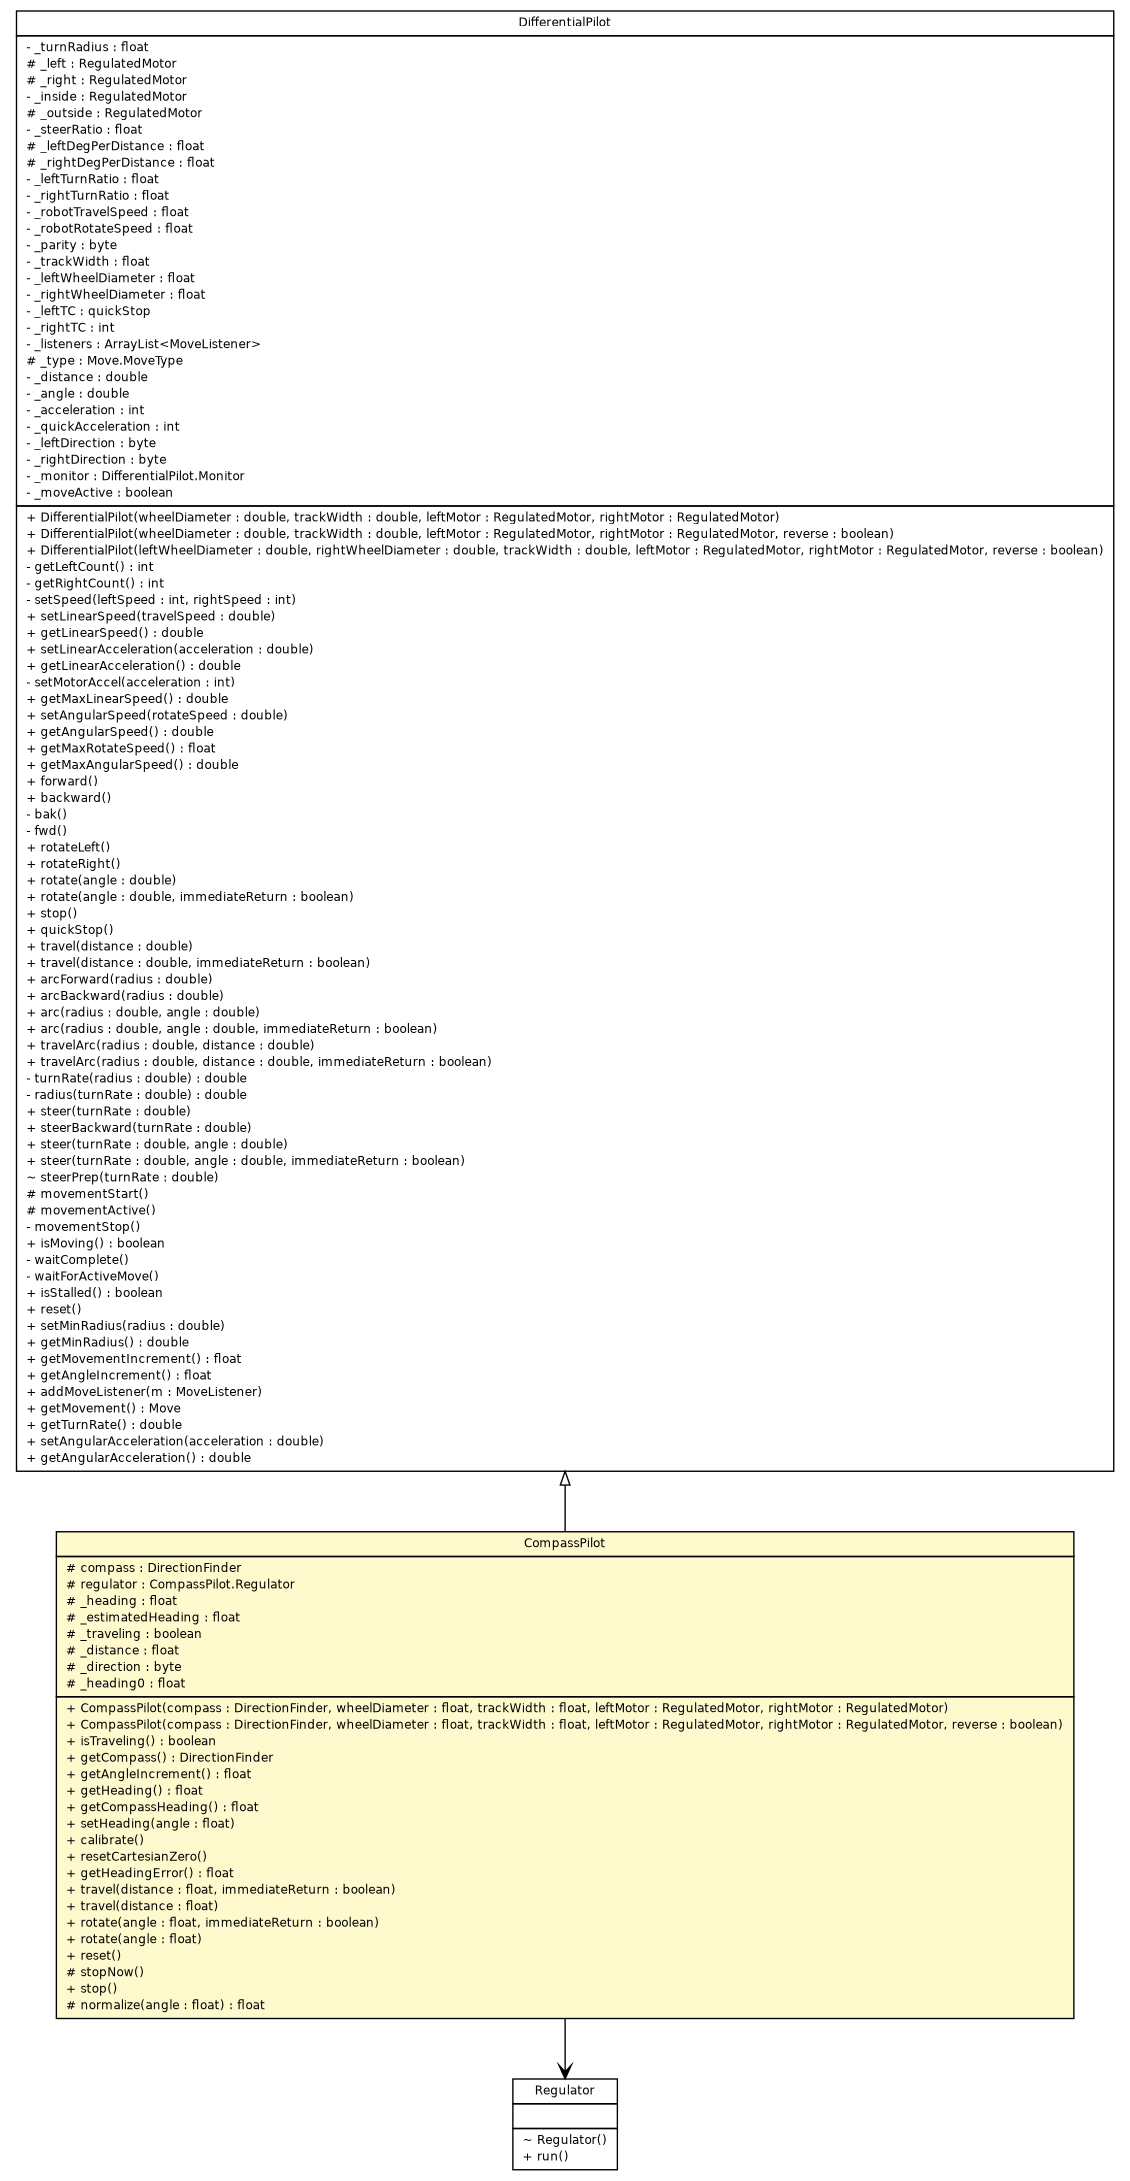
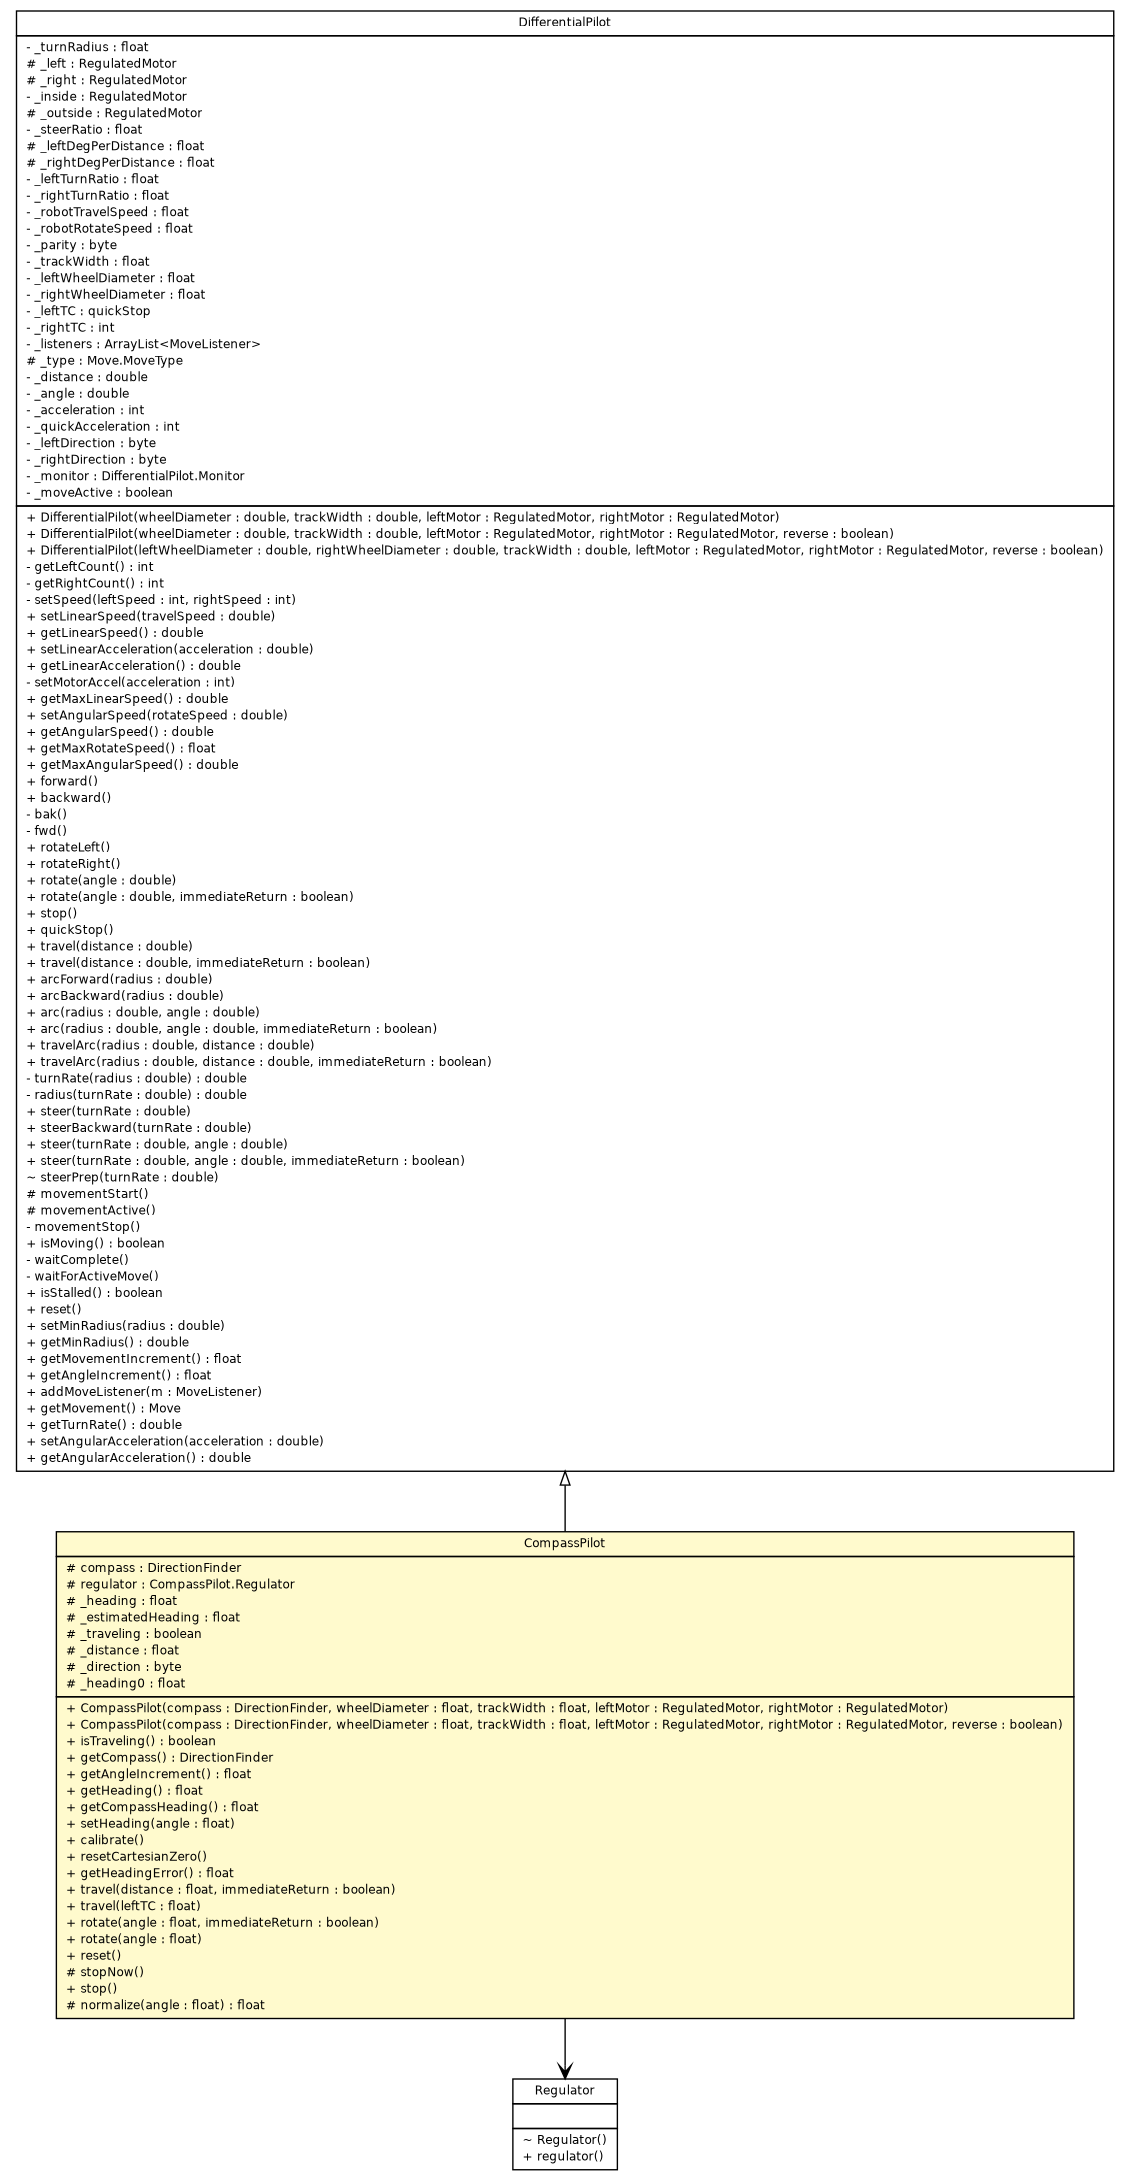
  digraph {
    nodesep=0.25
    ranksep=0.5
    node [fontcolor=black fontname=Helvetica fontsize=9.0 shape=plaintext]
    edge [fontname=Helvetica headport=p labelfontname=Helvetica labelfontsize=10 tailport=p]
-   n1 [label=<<table title="lejos.robotics.navigation.CompassPilot" border="0" cellborder="1" cellspacing="0" cellpadding="2" port="p" bgcolor="lemonChiffon" href="./CompassPilot.html"> 		<tr><td><table border="0" cellspacing="0" cellpadding="1"> <tr><td align="center" balign="center"> CompassPilot </td></tr> 		</table></td></tr> 		<tr><td><table border="0" cellspacing="0" cellpadding="1"> <tr><td align="left" balign="left"> # compass : DirectionFinder </td></tr> <tr><td align="left" balign="left"> # regulator : CompassPilot.Regulator </td></tr> <tr><td align="left" balign="left"> # _heading : float </td></tr> <tr><td align="left" balign="left"> # _estimatedHeading : float </td></tr> <tr><td align="left" balign="left"> # _traveling : boolean </td></tr> <tr><td align="left" balign="left"> # _distance : float </td></tr> <tr><td align="left" balign="left"> # _direction : byte </td></tr> <tr><td align="left" balign="left"> # _heading0 : float </td></tr> 		</table></td></tr> 		<tr><td><table border="0" cellspacing="0" cellpadding="1"> <tr><td align="left" balign="left"> + CompassPilot(compass : DirectionFinder, wheelDiameter : float, trackWidth : float, leftMotor : RegulatedMotor, rightMotor : RegulatedMotor) </td></tr> <tr><td align="left" balign="left"> + CompassPilot(compass : DirectionFinder, wheelDiameter : float, trackWidth : float, leftMotor : RegulatedMotor, rightMotor : RegulatedMotor, reverse : boolean) </td></tr> <tr><td align="left" balign="left"> + isTraveling() : boolean </td></tr> <tr><td align="left" balign="left"> + getCompass() : DirectionFinder </td></tr> <tr><td align="left" balign="left"> + getAngleIncrement() : float </td></tr> <tr><td align="left" balign="left"> + getHeading() : float </td></tr> <tr><td align="left" balign="left"> + getCompassHeading() : float </td></tr> <tr><td align="left" balign="left"> + setHeading(angle : float) </td></tr> <tr><td align="left" balign="left"> + calibrate() </td></tr> <tr><td align="left" balign="left"> + resetCartesianZero() </td></tr> <tr><td align="left" balign="left"> + getHeadingError() : float </td></tr> <tr><td align="left" balign="left"> + travel(distance : float, immediateReturn : boolean) </td></tr> <tr><td align="left" balign="left"> + travel(distance : float) </td></tr> <tr><td align="left" balign="left"> + rotate(angle : float, immediateReturn : boolean) </td></tr> <tr><td align="left" balign="left"> + rotate(angle : float) </td></tr> <tr><td align="left" balign="left"> + reset() </td></tr> <tr><td align="left" balign="left"> # stopNow() </td></tr> <tr><td align="left" balign="left"> + stop() </td></tr> <tr><td align="left" balign="left"> # normalize(angle : float) : float </td></tr> 		</table></td></tr> 		</table>>]
-   n2 [label=<<table title="lejos.robotics.navigation.CompassPilot.Regulator" border="0" cellborder="1" cellspacing="0" cellpadding="2" port="p" href="./CompassPilot.Regulator.html"> 		<tr><td><table border="0" cellspacing="0" cellpadding="1"> <tr><td align="center" balign="center"> Regulator </td></tr> 		</table></td></tr> 		<tr><td><table border="0" cellspacing="0" cellpadding="1"> <tr><td align="left" balign="left">  </td></tr> 		</table></td></tr> 		<tr><td><table border="0" cellspacing="0" cellpadding="1"> <tr><td align="left" balign="left"> ~ Regulator() </td></tr> <tr><td align="left" balign="left"> + run() </td></tr> 		</table></td></tr> 		</table>>]
+   n1 [label=<<table title="lejos.robotics.navigation.CompassPilot" border="0" cellborder="1" cellspacing="0" cellpadding="2" port="p" bgcolor="lemonChiffon" href="./CompassPilot.html"> 		<tr><td><table border="0" cellspacing="0" cellpadding="1"> <tr><td align="center" balign="center"> CompassPilot </td></tr> 		</table></td></tr> 		<tr><td><table border="0" cellspacing="0" cellpadding="1"> <tr><td align="left" balign="left"> # compass : DirectionFinder </td></tr> <tr><td align="left" balign="left"> # regulator : CompassPilot.Regulator </td></tr> <tr><td align="left" balign="left"> # _heading : float </td></tr> <tr><td align="left" balign="left"> # _estimatedHeading : float </td></tr> <tr><td align="left" balign="left"> # _traveling : boolean </td></tr> <tr><td align="left" balign="left"> # _distance : float </td></tr> <tr><td align="left" balign="left"> # _direction : byte </td></tr> <tr><td align="left" balign="left"> # _heading0 : float </td></tr> 		</table></td></tr> 		<tr><td><table border="0" cellspacing="0" cellpadding="1"> <tr><td align="left" balign="left"> + CompassPilot(compass : DirectionFinder, wheelDiameter : float, trackWidth : float, leftMotor : RegulatedMotor, rightMotor : RegulatedMotor) </td></tr> <tr><td align="left" balign="left"> + CompassPilot(compass : DirectionFinder, wheelDiameter : float, trackWidth : float, leftMotor : RegulatedMotor, rightMotor : RegulatedMotor, reverse : boolean) </td></tr> <tr><td align="left" balign="left"> + isTraveling() : boolean </td></tr> <tr><td align="left" balign="left"> + getCompass() : DirectionFinder </td></tr> <tr><td align="left" balign="left"> + getAngleIncrement() : float </td></tr> <tr><td align="left" balign="left"> + getHeading() : float </td></tr> <tr><td align="left" balign="left"> + getCompassHeading() : float </td></tr> <tr><td align="left" balign="left"> + setHeading(angle : float) </td></tr> <tr><td align="left" balign="left"> + calibrate() </td></tr> <tr><td align="left" balign="left"> + resetCartesianZero() </td></tr> <tr><td align="left" balign="left"> + getHeadingError() : float </td></tr> <tr><td align="left" balign="left"> + travel(distance : float, immediateReturn : boolean) </td></tr> <tr><td align="left" balign="left"> + travel(leftTC : float) </td></tr> <tr><td align="left" balign="left"> + rotate(angle : float, immediateReturn : boolean) </td></tr> <tr><td align="left" balign="left"> + rotate(angle : float) </td></tr> <tr><td align="left" balign="left"> + reset() </td></tr> <tr><td align="left" balign="left"> # stopNow() </td></tr> <tr><td align="left" balign="left"> + stop() </td></tr> <tr><td align="left" balign="left"> # normalize(angle : float) : float </td></tr> 		</table></td></tr> 		</table>>]
+   n2 [label=<<table title="lejos.robotics.navigation.CompassPilot.Regulator" border="0" cellborder="1" cellspacing="0" cellpadding="2" port="p" href="./CompassPilot.Regulator.html"> 		<tr><td><table border="0" cellspacing="0" cellpadding="1"> <tr><td align="center" balign="center"> Regulator </td></tr> 		</table></td></tr> 		<tr><td><table border="0" cellspacing="0" cellpadding="1"> <tr><td align="left" balign="left">  </td></tr> 		</table></td></tr> 		<tr><td><table border="0" cellspacing="0" cellpadding="1"> <tr><td align="left" balign="left"> ~ Regulator() </td></tr> <tr><td align="left" balign="left"> + regulator() </td></tr> 		</table></td></tr> 		</table>>]
    n3 [label=<<table title="lejos.robotics.navigation.DifferentialPilot" border="0" cellborder="1" cellspacing="0" cellpadding="2" port="p" href="./DifferentialPilot.html"> 		<tr><td><table border="0" cellspacing="0" cellpadding="1"> <tr><td align="center" balign="center"> DifferentialPilot </td></tr> 		</table></td></tr> 		<tr><td><table border="0" cellspacing="0" cellpadding="1"> <tr><td align="left" balign="left"> - _turnRadius : float </td></tr> <tr><td align="left" balign="left"> # _left : RegulatedMotor </td></tr> <tr><td align="left" balign="left"> # _right : RegulatedMotor </td></tr> <tr><td align="left" balign="left"> - _inside : RegulatedMotor </td></tr> <tr><td align="left" balign="left"> # _outside : RegulatedMotor </td></tr> <tr><td align="left" balign="left"> - _steerRatio : float </td></tr> <tr><td align="left" balign="left"> # _leftDegPerDistance : float </td></tr> <tr><td align="left" balign="left"> # _rightDegPerDistance : float </td></tr> <tr><td align="left" balign="left"> - _leftTurnRatio : float </td></tr> <tr><td align="left" balign="left"> - _rightTurnRatio : float </td></tr> <tr><td align="left" balign="left"> - _robotTravelSpeed : float </td></tr> <tr><td align="left" balign="left"> - _robotRotateSpeed : float </td></tr> <tr><td align="left" balign="left"> - _parity : byte </td></tr> <tr><td align="left" balign="left"> - _trackWidth : float </td></tr> <tr><td align="left" balign="left"> - _leftWheelDiameter : float </td></tr> <tr><td align="left" balign="left"> - _rightWheelDiameter : float </td></tr> <tr><td align="left" balign="left"> - _leftTC : quickStop </td></tr> <tr><td align="left" balign="left"> - _rightTC : int </td></tr> <tr><td align="left" balign="left"> - _listeners : ArrayList&lt;MoveListener&gt; </td></tr> <tr><td align="left" balign="left"> # _type : Move.MoveType </td></tr> <tr><td align="left" balign="left"> - _distance : double </td></tr> <tr><td align="left" balign="left"> - _angle : double </td></tr> <tr><td align="left" balign="left"> - _acceleration : int </td></tr> <tr><td align="left" balign="left"> - _quickAcceleration : int </td></tr> <tr><td align="left" balign="left"> - _leftDirection : byte </td></tr> <tr><td align="left" balign="left"> - _rightDirection : byte </td></tr> <tr><td align="left" balign="left"> - _monitor : DifferentialPilot.Monitor </td></tr> <tr><td align="left" balign="left"> - _moveActive : boolean </td></tr> 		</table></td></tr> 		<tr><td><table border="0" cellspacing="0" cellpadding="1"> <tr><td align="left" balign="left"> + DifferentialPilot(wheelDiameter : double, trackWidth : double, leftMotor : RegulatedMotor, rightMotor : RegulatedMotor) </td></tr> <tr><td align="left" balign="left"> + DifferentialPilot(wheelDiameter : double, trackWidth : double, leftMotor : RegulatedMotor, rightMotor : RegulatedMotor, reverse : boolean) </td></tr> <tr><td align="left" balign="left"> + DifferentialPilot(leftWheelDiameter : double, rightWheelDiameter : double, trackWidth : double, leftMotor : RegulatedMotor, rightMotor : RegulatedMotor, reverse : boolean) </td></tr> <tr><td align="left" balign="left"> - getLeftCount() : int </td></tr> <tr><td align="left" balign="left"> - getRightCount() : int </td></tr> <tr><td align="left" balign="left"> - setSpeed(leftSpeed : int, rightSpeed : int) </td></tr> <tr><td align="left" balign="left"> + setLinearSpeed(travelSpeed : double) </td></tr> <tr><td align="left" balign="left"> + getLinearSpeed() : double </td></tr> <tr><td align="left" balign="left"> + setLinearAcceleration(acceleration : double) </td></tr> <tr><td align="left" balign="left"> + getLinearAcceleration() : double </td></tr> <tr><td align="left" balign="left"> - setMotorAccel(acceleration : int) </td></tr> <tr><td align="left" balign="left"> + getMaxLinearSpeed() : double </td></tr> <tr><td align="left" balign="left"> + setAngularSpeed(rotateSpeed : double) </td></tr> <tr><td align="left" balign="left"> + getAngularSpeed() : double </td></tr> <tr><td align="left" balign="left"> + getMaxRotateSpeed() : float </td></tr> <tr><td align="left" balign="left"> + getMaxAngularSpeed() : double </td></tr> <tr><td align="left" balign="left"> + forward() </td></tr> <tr><td align="left" balign="left"> + backward() </td></tr> <tr><td align="left" balign="left"> - bak() </td></tr> <tr><td align="left" balign="left"> - fwd() </td></tr> <tr><td align="left" balign="left"> + rotateLeft() </td></tr> <tr><td align="left" balign="left"> + rotateRight() </td></tr> <tr><td align="left" balign="left"> + rotate(angle : double) </td></tr> <tr><td align="left" balign="left"> + rotate(angle : double, immediateReturn : boolean) </td></tr> <tr><td align="left" balign="left"> + stop() </td></tr> <tr><td align="left" balign="left"> + quickStop() </td></tr> <tr><td align="left" balign="left"> + travel(distance : double) </td></tr> <tr><td align="left" balign="left"> + travel(distance : double, immediateReturn : boolean) </td></tr> <tr><td align="left" balign="left"> + arcForward(radius : double) </td></tr> <tr><td align="left" balign="left"> + arcBackward(radius : double) </td></tr> <tr><td align="left" balign="left"> + arc(radius : double, angle : double) </td></tr> <tr><td align="left" balign="left"> + arc(radius : double, angle : double, immediateReturn : boolean) </td></tr> <tr><td align="left" balign="left"> + travelArc(radius : double, distance : double) </td></tr> <tr><td align="left" balign="left"> + travelArc(radius : double, distance : double, immediateReturn : boolean) </td></tr> <tr><td align="left" balign="left"> - turnRate(radius : double) : double </td></tr> <tr><td align="left" balign="left"> - radius(turnRate : double) : double </td></tr> <tr><td align="left" balign="left"> + steer(turnRate : double) </td></tr> <tr><td align="left" balign="left"> + steerBackward(turnRate : double) </td></tr> <tr><td align="left" balign="left"> + steer(turnRate : double, angle : double) </td></tr> <tr><td align="left" balign="left"> + steer(turnRate : double, angle : double, immediateReturn : boolean) </td></tr> <tr><td align="left" balign="left"> ~ steerPrep(turnRate : double) </td></tr> <tr><td align="left" balign="left"> # movementStart() </td></tr> <tr><td align="left" balign="left"> # movementActive() </td></tr> <tr><td align="left" balign="left"> - movementStop() </td></tr> <tr><td align="left" balign="left"> + isMoving() : boolean </td></tr> <tr><td align="left" balign="left"> - waitComplete() </td></tr> <tr><td align="left" balign="left"> - waitForActiveMove() </td></tr> <tr><td align="left" balign="left"> + isStalled() : boolean </td></tr> <tr><td align="left" balign="left"> + reset() </td></tr> <tr><td align="left" balign="left"> + setMinRadius(radius : double) </td></tr> <tr><td align="left" balign="left"> + getMinRadius() : double </td></tr> <tr><td align="left" balign="left"> + getMovementIncrement() : float </td></tr> <tr><td align="left" balign="left"> + getAngleIncrement() : float </td></tr> <tr><td align="left" balign="left"> + addMoveListener(m : MoveListener) </td></tr> <tr><td align="left" balign="left"> + getMovement() : Move </td></tr> <tr><td align="left" balign="left"> + getTurnRate() : double </td></tr> <tr><td align="left" balign="left"> + setAngularAcceleration(acceleration : double) </td></tr> <tr><td align="left" balign="left"> + getAngularAcceleration() : double </td></tr> 		</table></td></tr> 		</table>>]
    n1 -> n2 [arrowhead=open color=black fontcolor=black fontsize=10.0]
    n3 -> n1 [arrowtail=empty dir=back fontsize=10]
  }
